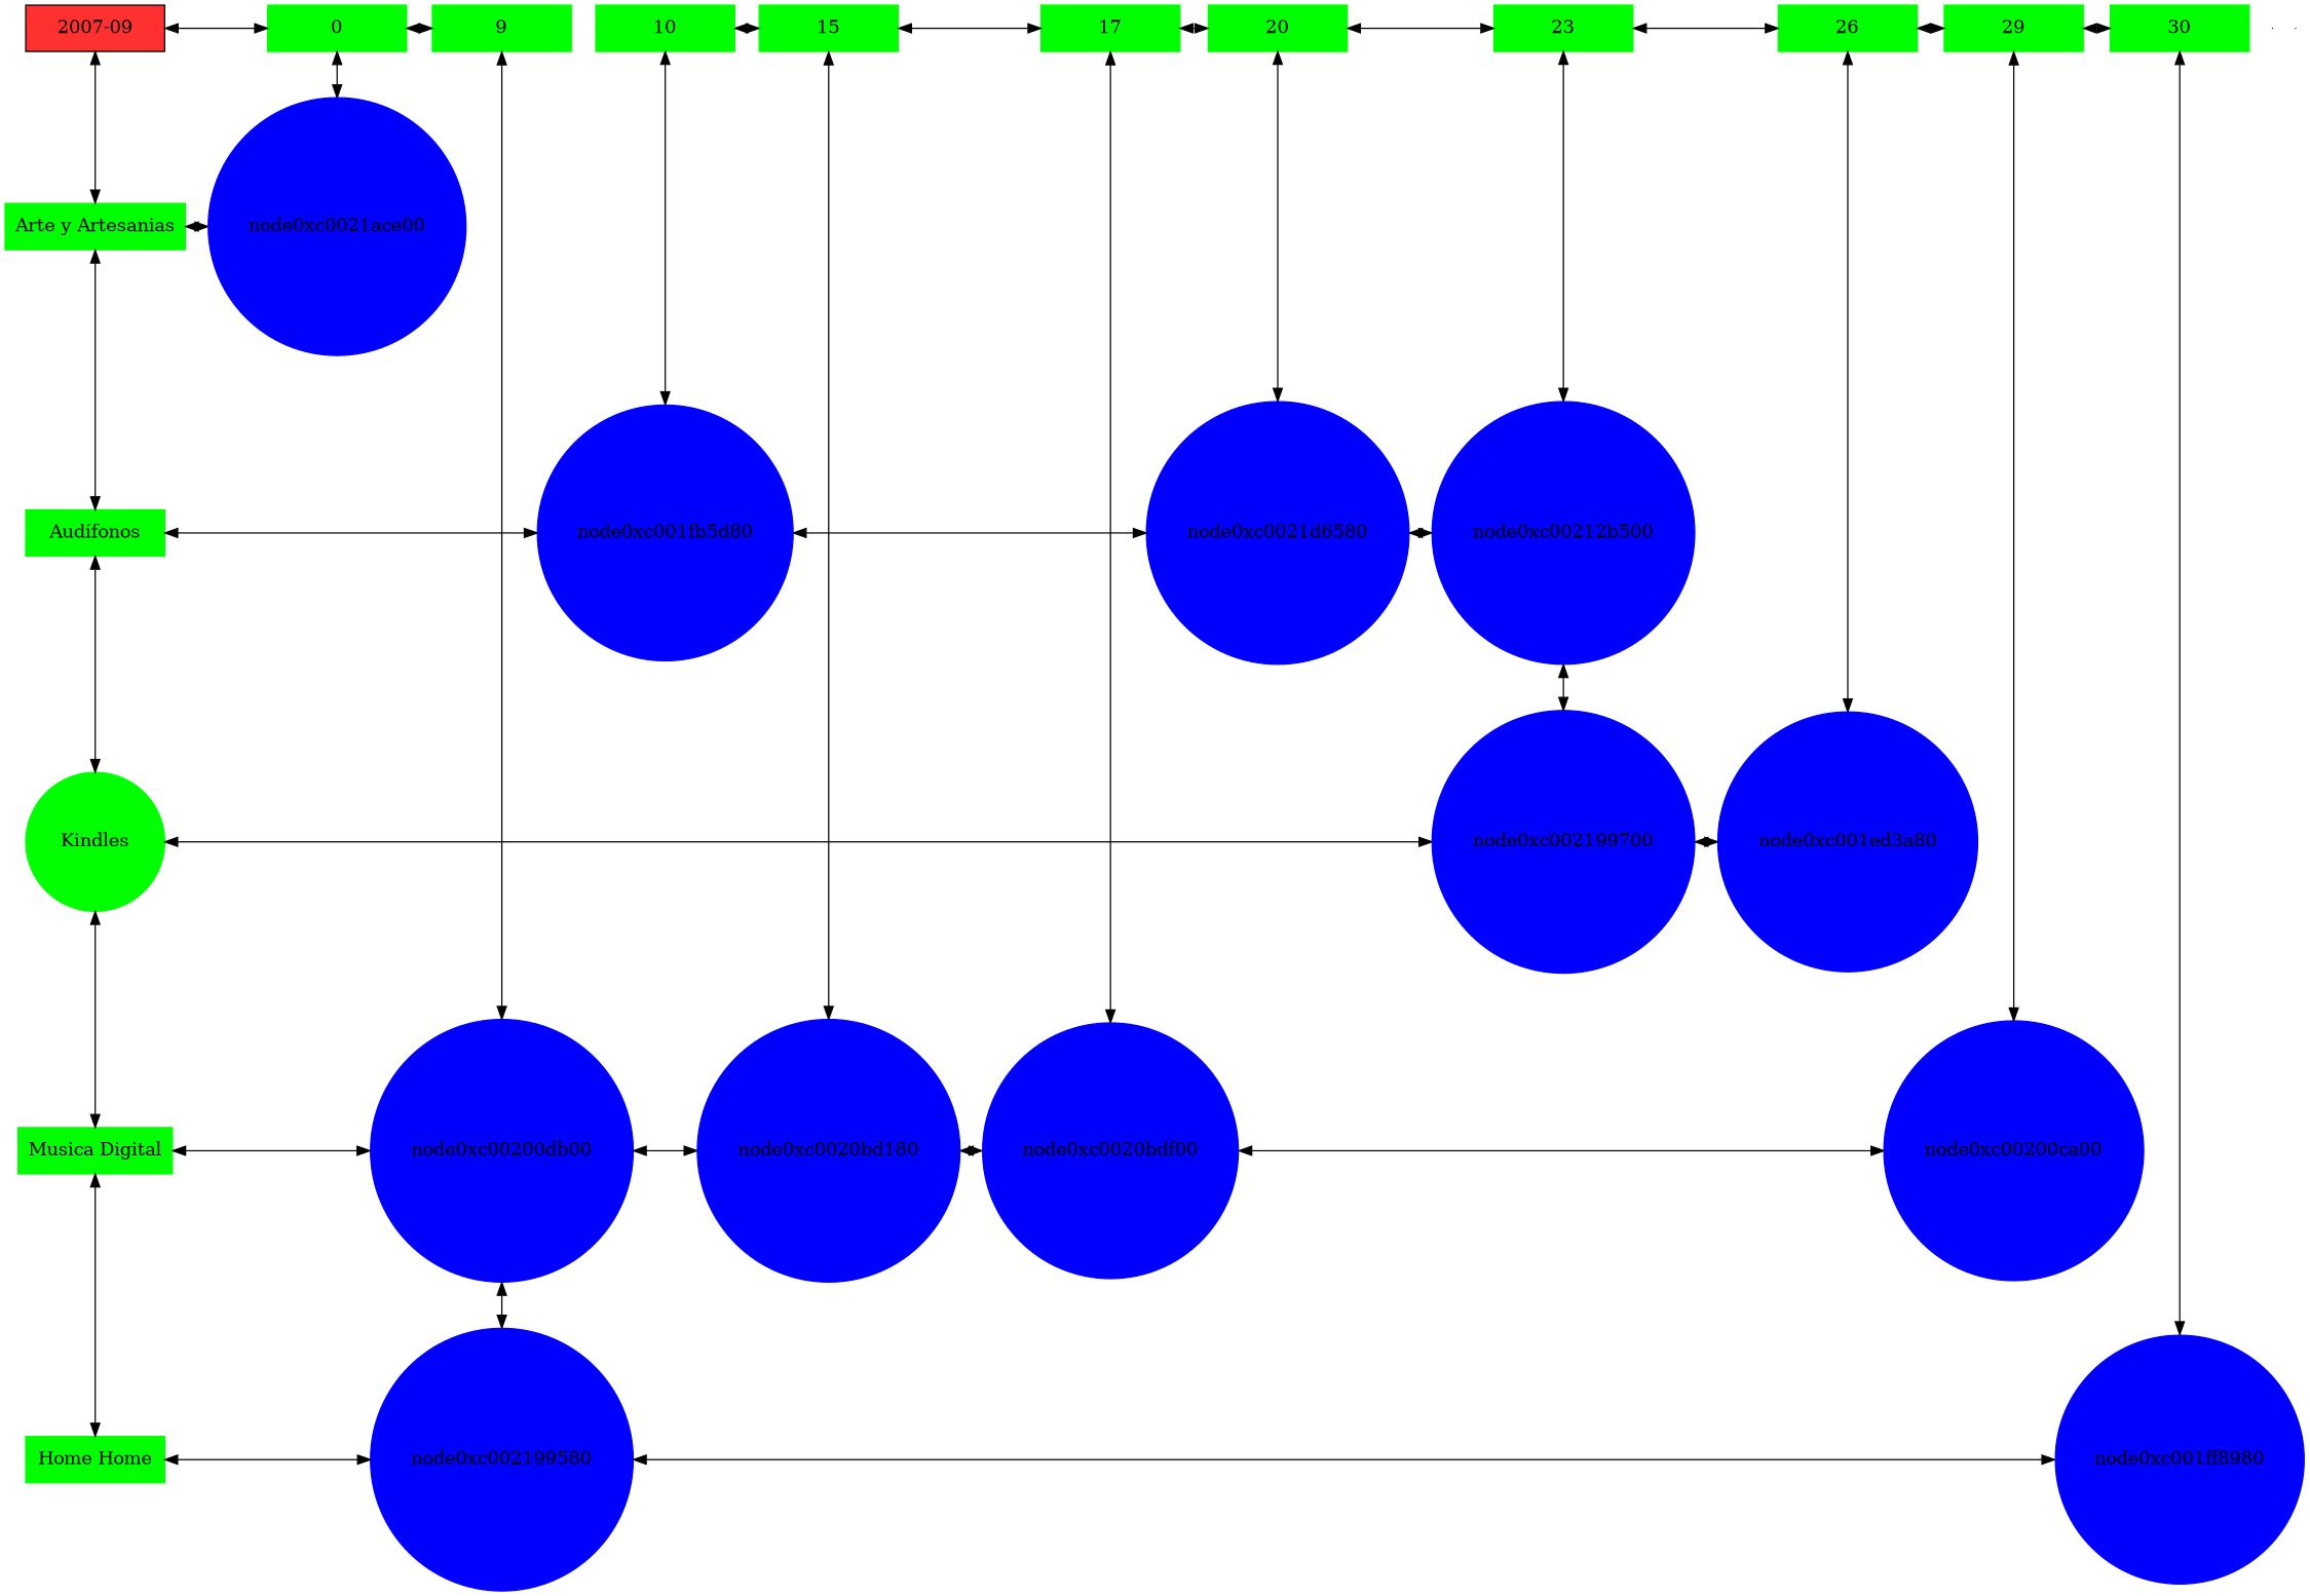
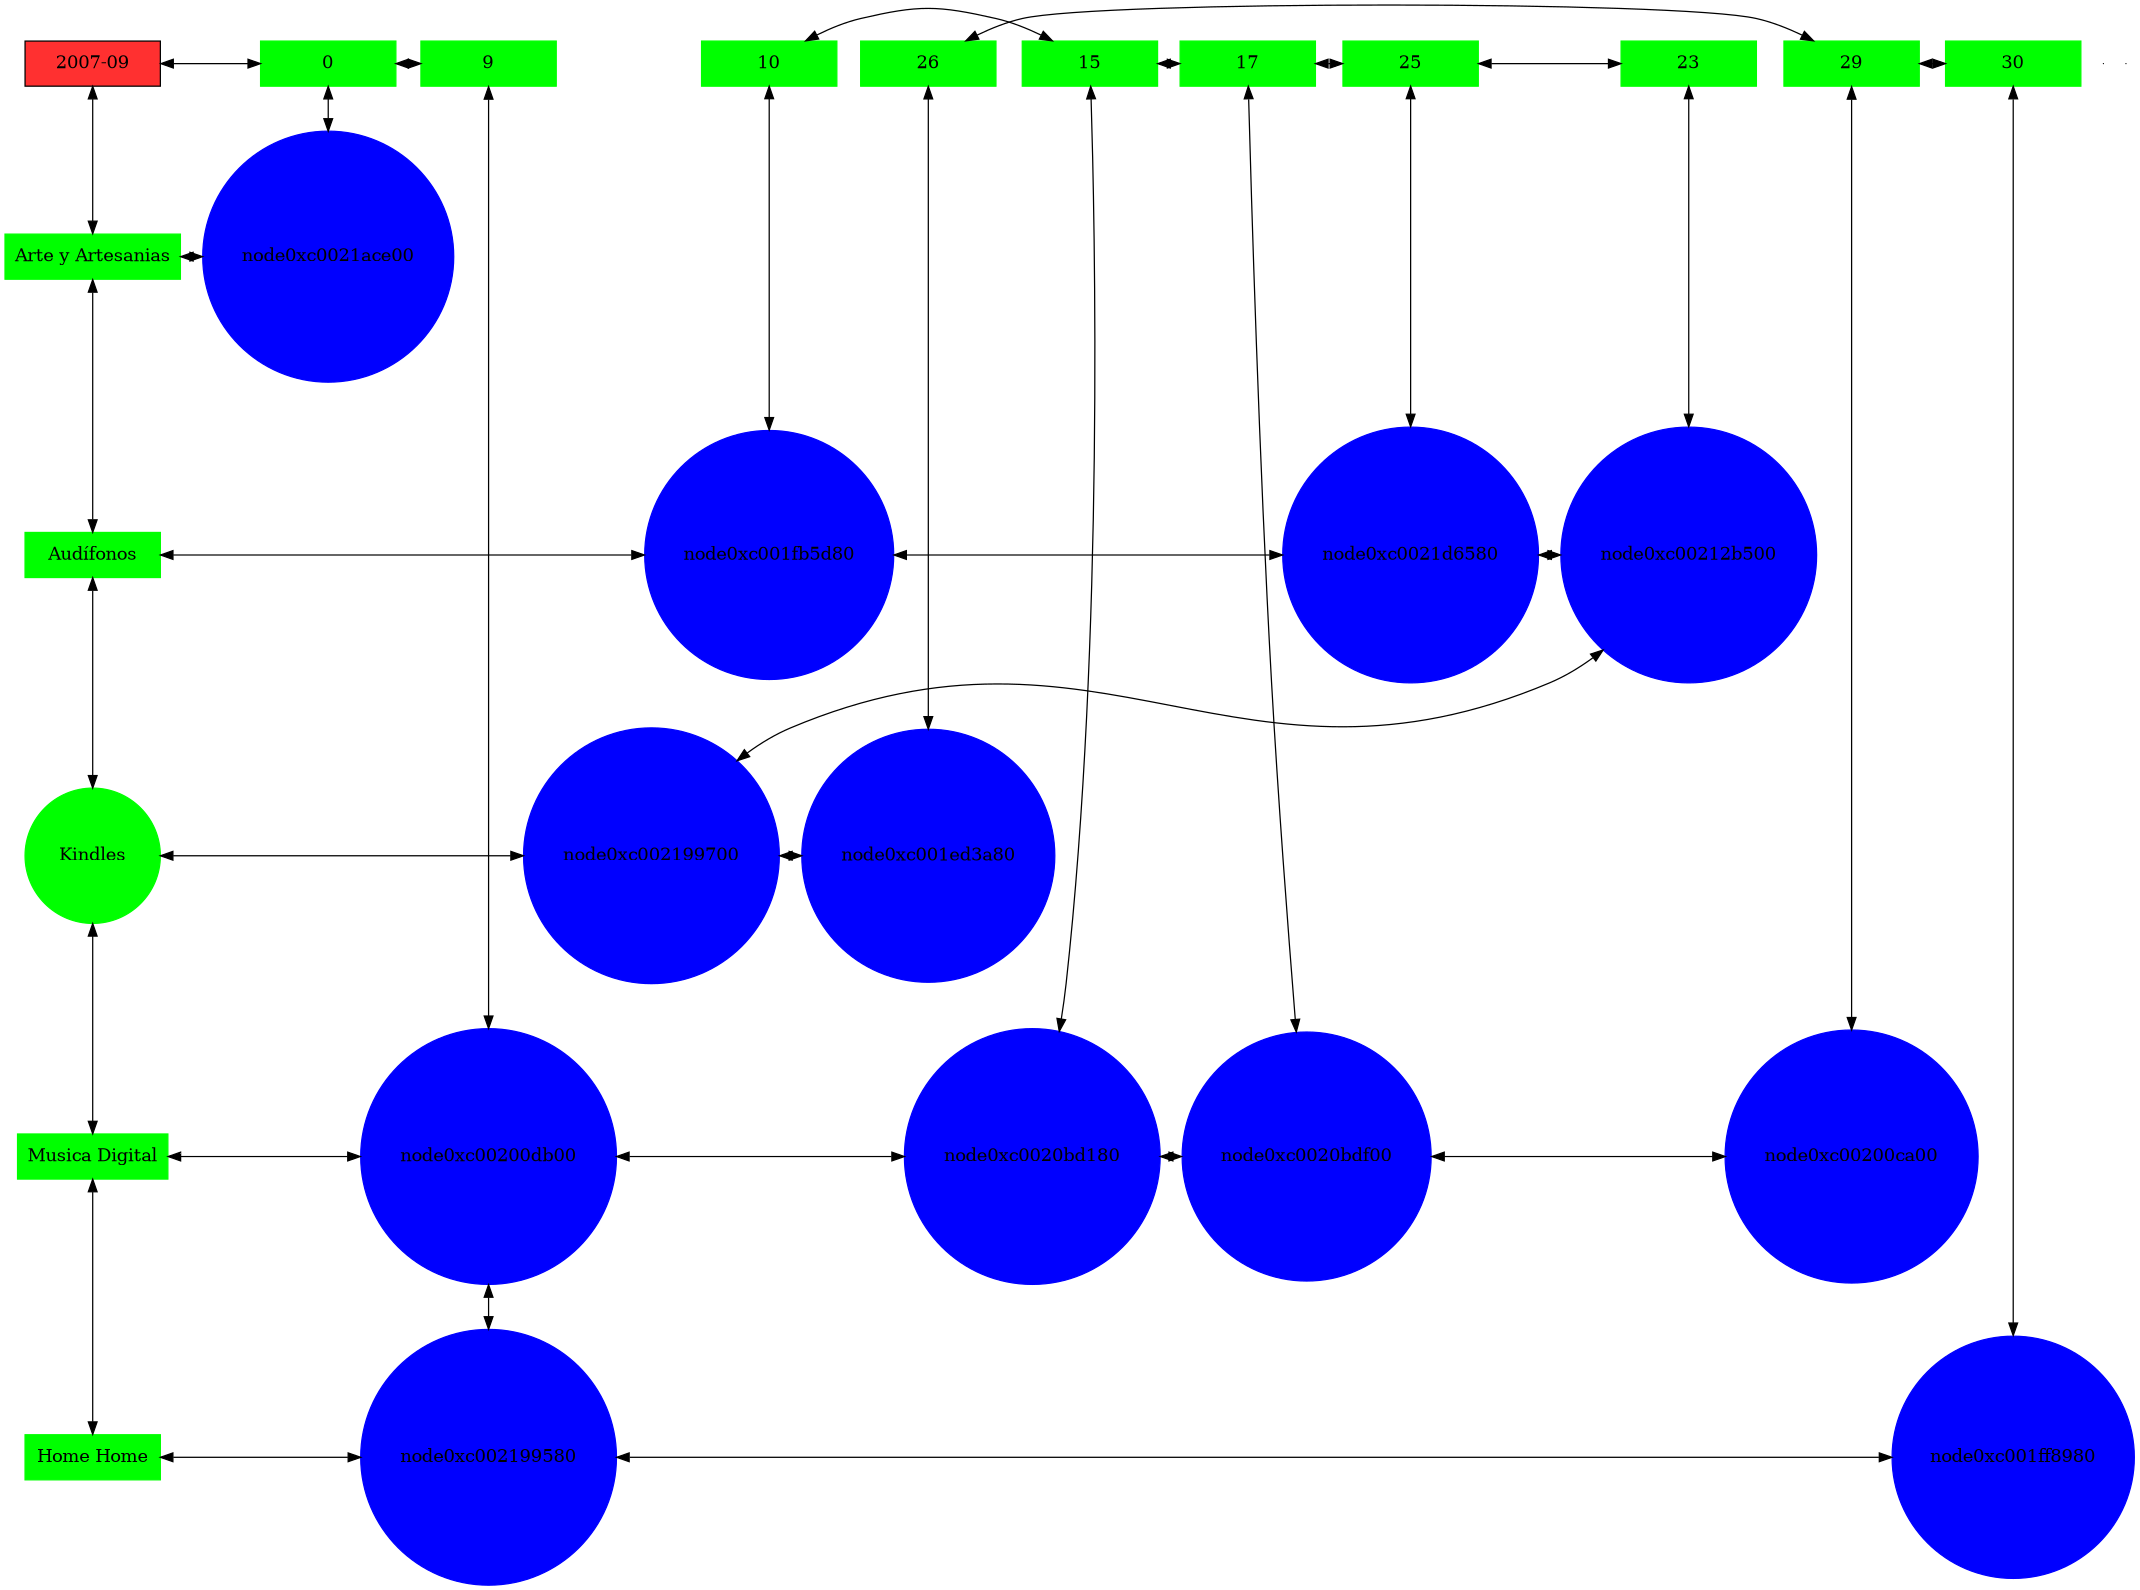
  digraph {
    node [group=1 shape=box style=filled color=green]
    edge [dir=both]
    n1 [fillcolor=firebrick1 label="2007-09" width=1.5 color=""]
    n2 [group=3 label=0 width=1.5]
    node0xc0020bdf00 [color=blue group=17 shape=circle width=0.5]
    node0xc00200ca00 [color=blue group=29 shape=circle width=0.5]
    n5 [group=9 label=9 width=1.5]
    n6 [group=10 label=10 width=1.5]
    n7 [group=15 label=15 width=1.5]
    n8 [group=17 label=17 width=1.5]
-   n9 [group=20 label=20 width=1.5]
+   n9 [group=20 label=25 width=1.5]
    n10 [group=23 label=23 width=1.5]
    n11 [group=26 label=26 width=1.5]
    n12 [group=29 label=29 width=1.5]
    n13 [group=30 label=30 width=1.5]
    n14 [label="Arte y Artesanias" width=1.5]
    node0xc0021ace00 [color=blue group=3 shape=circle width=0.5]
    n16 [label="Audífonos" width=1.5]
    node0xc001fb5d80 [color=blue group=10 shape=circle width=0.5]
    node0xc0021d6580 [color=blue group=20 shape=circle width=0.5]
    node0xc00212b500 [color=blue group=23 shape=circle width=0.5]
    n20 [label=Kindles shape=circle width=1.5]
    node0xc002199700 [color=blue group=23 shape=circle width=0.5]
    node0xc001ed3a80 [color=blue group=26 shape=circle width=0.5]
    n23 [label="Musica Digital" width=1.5]
    node0xc00200db00 [color=blue group=9 shape=circle width=0.5]
    node0xc0020bd180 [color=blue group=15 shape=circle width=0.5]
    n26 [label="Home Home" width=1.5]
    node0xc002199580 [color=blue group=9 shape=circle width=0.5]
    node0xc001ff8980 [color=blue group=30 shape=circle width=0.5]
    e0 [shape=point width=0 group="" style="" color=""]
    e1 [shape=point width=0 group="" style="" color=""]
    subgraph sub_1 {
      rank=same
      n1
      n2
    }
    subgraph sub_2 {
      rank=same
      node0xc0020bdf00
      node0xc00200ca00
    }
    subgraph sub_3 {
      rank=same
      n2
      n5
    }
    subgraph sub_4 {
      rank=same
      n5
      n6
    }
    subgraph sub_5 {
      rank=same
      n6
      n7
    }
    subgraph sub_6 {
      rank=same
      n7
      n8
    }
    subgraph sub_7 {
      rank=same
      n8
      n9
    }
    subgraph sub_8 {
      rank=same
      n9
      n10
    }
    subgraph sub_9 {
      rank=same
      n10
      n11
    }
    subgraph sub_10 {
      rank=same
      n11
      n12
    }
    subgraph sub_11 {
      rank=same
      n12
      n13
    }
    subgraph sub_12 {
      rank=same
      n14
      node0xc0021ace00
    }
    subgraph sub_13 {
      rank=same
      n16
      node0xc001fb5d80
    }
    subgraph sub_14 {
      rank=same
      node0xc001fb5d80
      node0xc0021d6580
    }
    subgraph sub_15 {
      rank=same
      node0xc0021d6580
      node0xc00212b500
    }
    subgraph sub_16 {
      rank=same
      n20
      node0xc002199700
    }
    subgraph sub_17 {
      rank=same
      node0xc002199700
      node0xc001ed3a80
    }
    subgraph sub_18 {
      rank=same
      n23
      node0xc00200db00
    }
    subgraph sub_19 {
      rank=same
      node0xc00200db00
      node0xc0020bd180
    }
    subgraph sub_20 {
      rank=same
      node0xc0020bdf00
      node0xc0020bd180
    }
    subgraph sub_21 {
      rank=same
      n26
      node0xc002199580
    }
    subgraph sub_22 {
      rank=same
      node0xc002199580
      node0xc001ff8980
    }
    n1 -> n2
    n1 -> n14
    n2 -> n5
    n2 -> node0xc0021ace00
    node0xc0020bdf00 -> node0xc00200ca00
    n5 -> node0xc00200db00
    n6 -> n7
    n6 -> node0xc001fb5d80
    n7 -> n8
    n7 -> node0xc0020bd180
    n8 -> node0xc0020bdf00
    n8 -> n9
    n9 -> n10
    n9 -> node0xc0021d6580
-   n10 -> n11
    n10 -> node0xc00212b500
    n11 -> n12
    n11 -> node0xc001ed3a80
    n12 -> node0xc00200ca00
    n12 -> n13
    n13 -> node0xc001ff8980
    n14 -> node0xc0021ace00
    n14 -> n16
    n16 -> node0xc001fb5d80
    n16 -> n20
    node0xc001fb5d80 -> node0xc0021d6580
    node0xc0021d6580 -> node0xc00212b500
    node0xc00212b500 -> node0xc002199700
    n20 -> node0xc002199700
    n20 -> n23
    node0xc002199700 -> node0xc001ed3a80
    n23 -> node0xc00200db00
    n23 -> n26
    node0xc00200db00 -> node0xc0020bd180
    node0xc00200db00 -> node0xc002199580
    node0xc0020bd180 -> node0xc0020bdf00
    n26 -> node0xc002199580
    node0xc002199580 -> node0xc001ff8980
  }
